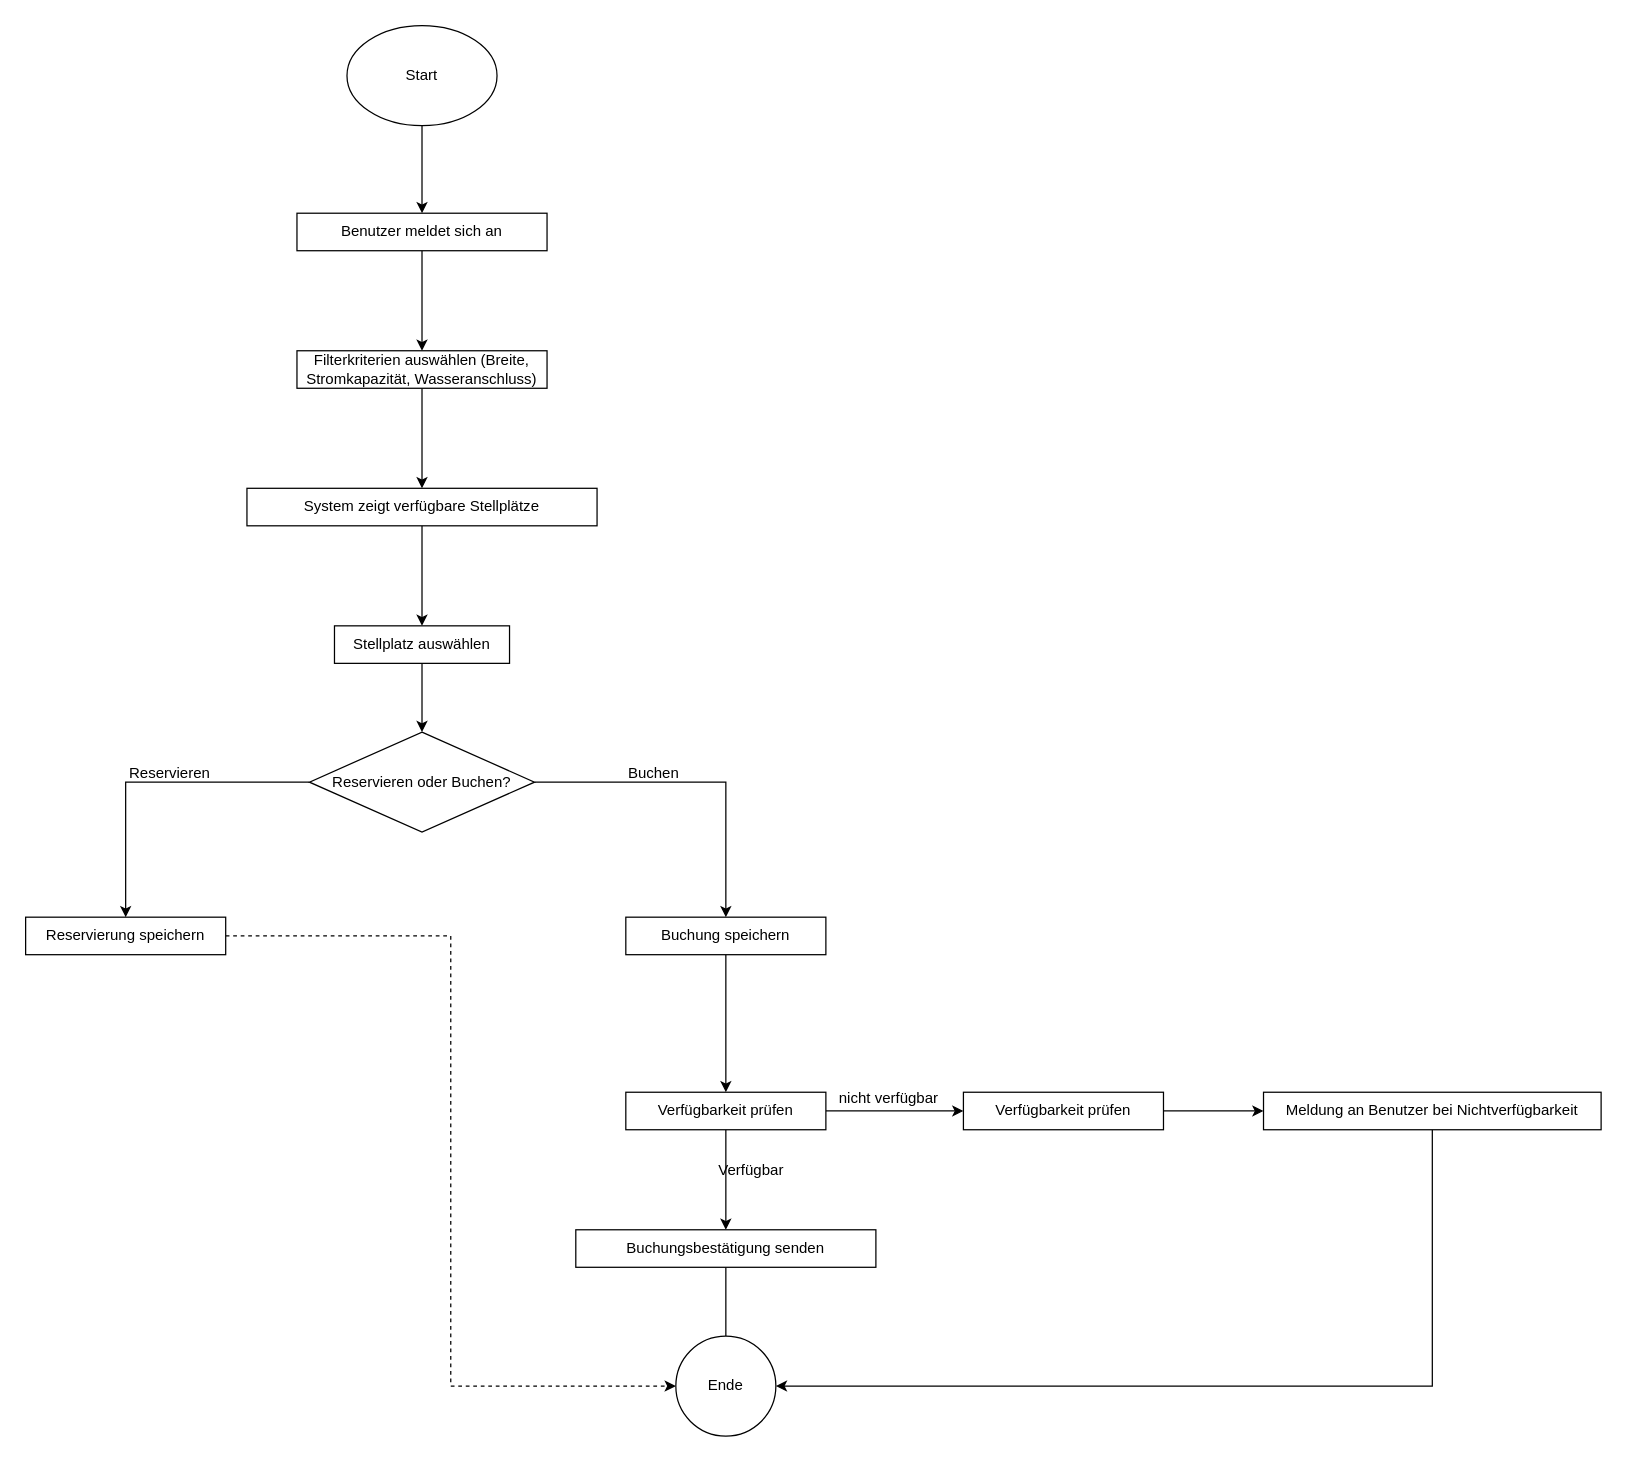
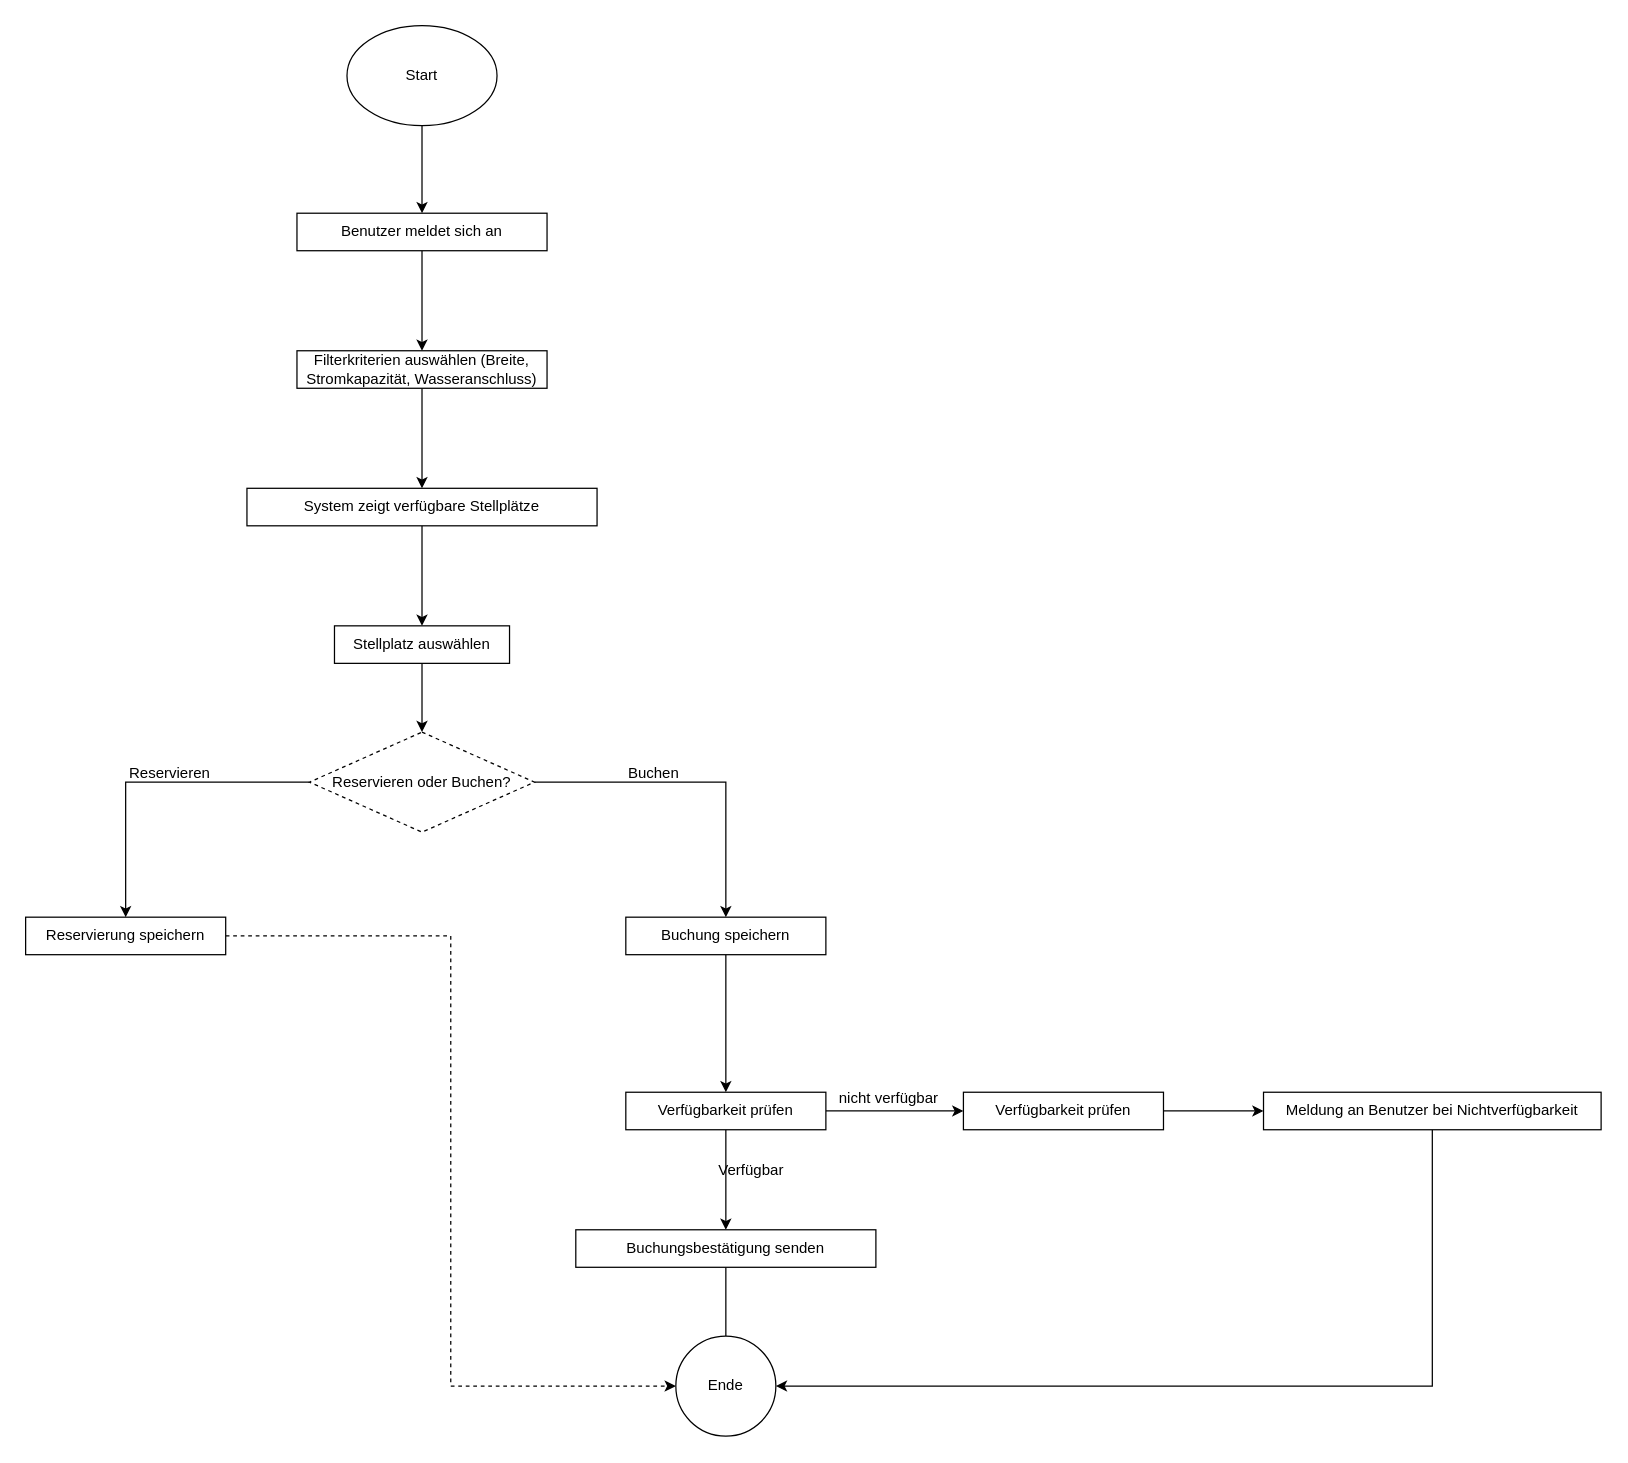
  <mxCell id="0" />
  <mxCell id="1" parent="0" />
  <mxCell id="2" value="" style="edgeStyle=orthogonalEdgeStyle;rounded=0;orthogonalLoop=1;jettySize=auto;html=1;" edge="1" parent="1" source="3" target="5"><mxGeometry relative="1" as="geometry" /></mxCell>
  <mxCell id="3" value="Start" style="ellipse;whiteSpace=wrap;html=1;" vertex="1" parent="1"><mxGeometry x="277" y="20" width="120" height="80" as="geometry" /></mxCell>
  <mxCell id="4" value="" style="edgeStyle=orthogonalEdgeStyle;rounded=0;orthogonalLoop=1;jettySize=auto;html=1;" edge="1" parent="1" source="5" target="7"><mxGeometry relative="1" as="geometry" /></mxCell>
  <mxCell id="5" value="Benutzer meldet sich an" style="whiteSpace=wrap;html=1;" vertex="1" parent="1"><mxGeometry x="237" y="170" width="200" height="30" as="geometry" /></mxCell>
  <mxCell id="6" value="" style="edgeStyle=orthogonalEdgeStyle;rounded=0;orthogonalLoop=1;jettySize=auto;html=1;" edge="1" parent="1" source="7" target="9"><mxGeometry relative="1" as="geometry" /></mxCell>
  <mxCell id="7" value="Filterkriterien auswählen (Breite, Stromkapazität, Wasseranschluss)" style="whiteSpace=wrap;html=1;" vertex="1" parent="1"><mxGeometry x="237" y="280" width="200" height="30" as="geometry" /></mxCell>
  <mxCell id="8" value="" style="edgeStyle=orthogonalEdgeStyle;rounded=0;orthogonalLoop=1;jettySize=auto;html=1;" edge="1" parent="1" source="9" target="11"><mxGeometry relative="1" as="geometry" /></mxCell>
  <mxCell id="9" value="System zeigt verfügbare Stellplätze" style="whiteSpace=wrap;html=1;" vertex="1" parent="1"><mxGeometry x="197" y="390" width="280" height="30" as="geometry" /></mxCell>
  <mxCell id="10" value="" style="edgeStyle=orthogonalEdgeStyle;rounded=0;orthogonalLoop=1;jettySize=auto;html=1;" edge="1" parent="1" source="11" target="14"><mxGeometry relative="1" as="geometry" /></mxCell>
  <mxCell id="11" value="Stellplatz auswählen" style="whiteSpace=wrap;html=1;" vertex="1" parent="1"><mxGeometry x="267" y="500" width="140" height="30" as="geometry" /></mxCell>
  <mxCell id="12" value="" style="edgeStyle=orthogonalEdgeStyle;rounded=0;orthogonalLoop=1;jettySize=auto;html=1;" edge="1" parent="1" source="14" target="16"><mxGeometry relative="1" as="geometry" /></mxCell>
  <mxCell id="13" value="" style="edgeStyle=orthogonalEdgeStyle;rounded=0;orthogonalLoop=1;jettySize=auto;html=1;" edge="1" parent="1" source="14" target="18"><mxGeometry relative="1" as="geometry" /></mxCell>
- <mxCell id="14" value="Reservieren oder Buchen?" style="rhombus;whiteSpace=wrap;html=1;" vertex="1" parent="1"><mxGeometry x="247" y="585" width="180" height="80" as="geometry" /></mxCell>
+ <mxCell id="14" value="Reservieren oder Buchen?" style="rhombus;whiteSpace=wrap;html=1;dashed=1;" vertex="1" parent="1"><mxGeometry x="247" y="585" width="180" height="80" as="geometry" /></mxCell>
  <mxCell id="15" value="" style="edgeStyle=orthogonalEdgeStyle;rounded=0;orthogonalLoop=1;jettySize=auto;html=1;entryX=0;entryY=0.5;entryDx=0;entryDy=0;dashed=1;" edge="1" parent="1" source="16" target="27"><mxGeometry relative="1" as="geometry"><mxPoint x="100" y="1063" as="targetPoint" /></mxGeometry></mxCell>
  <mxCell id="16" value="Reservierung speichern" style="whiteSpace=wrap;html=1;" vertex="1" parent="1"><mxGeometry x="20" y="733" width="160" height="30" as="geometry" /></mxCell>
  <mxCell id="17" value="" style="edgeStyle=orthogonalEdgeStyle;rounded=0;orthogonalLoop=1;jettySize=auto;html=1;" edge="1" parent="1" source="18" target="23"><mxGeometry relative="1" as="geometry" /></mxCell>
  <mxCell id="18" value="Buchung speichern" style="whiteSpace=wrap;html=1;" vertex="1" parent="1"><mxGeometry x="500" y="733" width="160" height="30" as="geometry" /></mxCell>
  <mxCell id="19" value="Reservieren" style="text;html=1;align=center;verticalAlign=middle;resizable=0;points=[];autosize=1;strokeColor=none;fillColor=none;" vertex="1" parent="1"><mxGeometry x="90" y="603" width="90" height="30" as="geometry" /></mxCell>
  <mxCell id="20" value="Buchen" style="text;html=1;align=center;verticalAlign=middle;resizable=0;points=[];autosize=1;strokeColor=none;fillColor=none;" vertex="1" parent="1"><mxGeometry x="492" y="603" width="60" height="30" as="geometry" /></mxCell>
  <mxCell id="21" value="" style="edgeStyle=orthogonalEdgeStyle;rounded=0;orthogonalLoop=1;jettySize=auto;html=1;" edge="1" parent="1" source="23" target="25"><mxGeometry relative="1" as="geometry" /></mxCell>
  <mxCell id="22" value="" style="edgeStyle=orthogonalEdgeStyle;rounded=0;orthogonalLoop=1;jettySize=auto;html=1;" edge="1" parent="1" source="23" target="29"><mxGeometry relative="1" as="geometry" /></mxCell>
  <mxCell id="23" value="Verfügbarkeit prüfen" style="whiteSpace=wrap;html=1;" vertex="1" parent="1"><mxGeometry x="500" y="873" width="160" height="30" as="geometry" /></mxCell>
  <mxCell id="24" value="" style="edgeStyle=orthogonalEdgeStyle;rounded=0;orthogonalLoop=1;jettySize=auto;html=1;endArrow=none;" edge="1" parent="1" source="25" target="27"><mxGeometry relative="1" as="geometry" /></mxCell>
  <mxCell id="25" value="Buchungsbestätigung senden" style="whiteSpace=wrap;html=1;" vertex="1" parent="1"><mxGeometry x="460" y="983" width="240" height="30" as="geometry" /></mxCell>
  <mxCell id="26" value="Verfügbar" style="text;html=1;align=center;verticalAlign=middle;resizable=0;points=[];autosize=1;strokeColor=none;fillColor=none;" vertex="1" parent="1"><mxGeometry x="560" y="921" width="80" height="30" as="geometry" /></mxCell>
  <mxCell id="27" value="Ende" style="ellipse;whiteSpace=wrap;html=1;" vertex="1" parent="1"><mxGeometry x="540" y="1068" width="80" height="80" as="geometry" /></mxCell>
  <mxCell id="28" value="" style="edgeStyle=orthogonalEdgeStyle;rounded=0;orthogonalLoop=1;jettySize=auto;html=1;" edge="1" parent="1" source="29" target="32"><mxGeometry relative="1" as="geometry" /></mxCell>
  <mxCell id="29" value="Verfügbarkeit prüfen" style="whiteSpace=wrap;html=1;" vertex="1" parent="1"><mxGeometry x="770" y="873" width="160" height="30" as="geometry" /></mxCell>
  <mxCell id="30" value="nicht verfügbar" style="text;html=1;align=center;verticalAlign=middle;resizable=0;points=[];autosize=1;strokeColor=none;fillColor=none;" vertex="1" parent="1"><mxGeometry x="660" y="863" width="100" height="30" as="geometry" /></mxCell>
  <mxCell id="31" value="" style="edgeStyle=orthogonalEdgeStyle;rounded=0;orthogonalLoop=1;jettySize=auto;html=1;entryX=1;entryY=0.5;entryDx=0;entryDy=0;" edge="1" parent="1" source="32" target="27"><mxGeometry relative="1" as="geometry"><mxPoint x="720" y="1113" as="targetPoint" /><Array as="points"><mxPoint x="1145" y="1108" /></Array></mxGeometry></mxCell>
  <mxCell id="32" value="Meldung an Benutzer bei Nichtverfügbarkeit" style="whiteSpace=wrap;html=1;" vertex="1" parent="1"><mxGeometry x="1010" y="873" width="270" height="30" as="geometry" /></mxCell>
